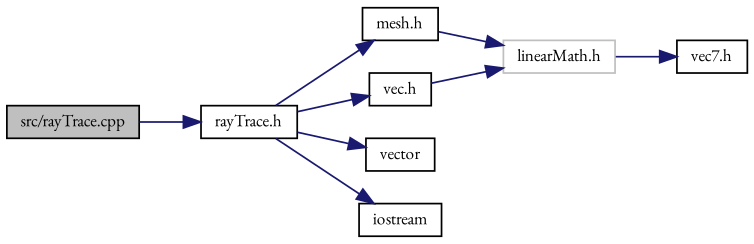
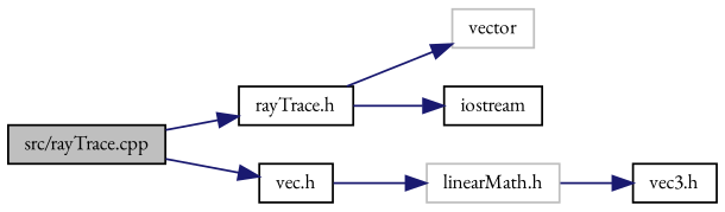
  digraph {
    fontname="EB Garamond"
    rankdir=LR
    node [color=black fillcolor=white fontname="EB Garamond" fontsize=10 shape=record style=filled]
    edge [color=midnightblue fontname="EB Garamond" fontsize=10 labelfontname=Helvetica labelfontsize=10 style=solid]
    n1 [fillcolor=grey75 fontcolor=black height=0.2 label="src/rayTrace.cpp" width=0.4]
    n2 [height=0.2 label="rayTrace.h" width=0.4]
-   n3 [height=0.2 label="mesh.h" width=0.4]
    n4 [height=0.2 label="vec.h" width=0.4]
-   n5 [height=0.2 label=vector width=0.4]
+   n5 [color=grey75 height=0.2 label=vector width=0.4]
    n6 [height=0.2 label=iostream width=0.4]
    n7 [color=grey75 height=0.2 label="linearMath.h" width=0.4]
-   n8 [height=0.2 label="vec7.h" width=0.4]
+   n8 [height=0.2 label="vec3.h" width=0.4]
    n1 -> n2
-   n2 -> n3
-   n2 -> n4
+   n1 -> n4
    n2 -> n5
    n2 -> n6
-   n3 -> n7
    n4 -> n7
    n7 -> n8
  }
